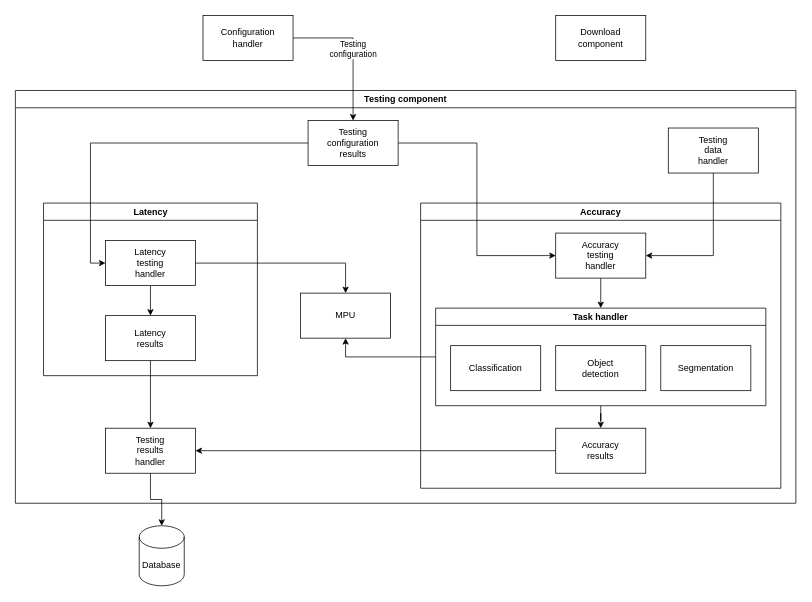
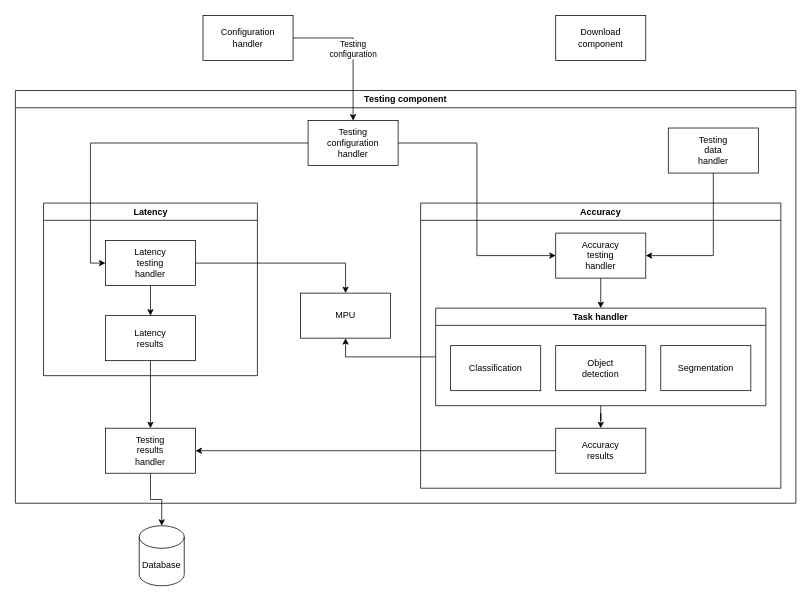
  <mxCell id="0" />
  <mxCell id="1" parent="0" />
  <mxCell id="2" value="Testing component" style="swimlane;whiteSpace=wrap;html=1;" vertex="1" parent="1"><mxGeometry x="20" y="120" width="1040" height="550" as="geometry" /></mxCell>
  <mxCell id="3" value="Latency" style="swimlane;whiteSpace=wrap;html=1;startSize=23;" vertex="1" parent="2"><mxGeometry x="37.5" y="150" width="285" height="230" as="geometry" /></mxCell>
  <mxCell id="4" style="edgeStyle=orthogonalEdgeStyle;rounded=0;orthogonalLoop=1;jettySize=auto;html=1;" edge="1" parent="3" source="5" target="6"><mxGeometry relative="1" as="geometry" /></mxCell>
  <mxCell id="5" value="Latency&lt;div&gt;testing&lt;/div&gt;&lt;div&gt;handler&lt;/div&gt;" style="rounded=0;whiteSpace=wrap;html=1;" vertex="1" parent="3"><mxGeometry x="82.5" y="50" width="120" height="60" as="geometry" /></mxCell>
  <mxCell id="6" value="Latency&lt;div&gt;results&lt;/div&gt;" style="rounded=0;whiteSpace=wrap;html=1;" vertex="1" parent="3"><mxGeometry x="82.5" y="150" width="120" height="60" as="geometry" /></mxCell>
  <mxCell id="7" value="Accuracy" style="swimlane;whiteSpace=wrap;html=1;startSize=23;" vertex="1" parent="2"><mxGeometry x="540" y="150" width="480" height="380" as="geometry" /></mxCell>
  <mxCell id="8" style="edgeStyle=orthogonalEdgeStyle;rounded=0;orthogonalLoop=1;jettySize=auto;html=1;" edge="1" parent="7" source="9" target="11"><mxGeometry relative="1" as="geometry" /></mxCell>
  <mxCell id="9" value="Accuracy&lt;div&gt;testing&lt;/div&gt;&lt;div&gt;handler&lt;/div&gt;" style="rounded=0;whiteSpace=wrap;html=1;" vertex="1" parent="7"><mxGeometry x="180" y="40" width="120" height="60" as="geometry" /></mxCell>
  <mxCell id="10" style="edgeStyle=orthogonalEdgeStyle;rounded=0;orthogonalLoop=1;jettySize=auto;html=1;exitX=0.5;exitY=1;exitDx=0;exitDy=0;" edge="1" parent="7" source="11" target="15"><mxGeometry relative="1" as="geometry" /></mxCell>
  <mxCell id="11" value="Task handler" style="swimlane;whiteSpace=wrap;html=1;startSize=23;" vertex="1" parent="7"><mxGeometry x="20" y="140" width="440" height="130" as="geometry" /></mxCell>
  <mxCell id="12" value="Classification" style="rounded=0;whiteSpace=wrap;html=1;" vertex="1" parent="11"><mxGeometry x="20" y="50" width="120" height="60" as="geometry" /></mxCell>
  <mxCell id="13" value="Object&lt;div&gt;detection&lt;/div&gt;" style="rounded=0;whiteSpace=wrap;html=1;" vertex="1" parent="11"><mxGeometry x="160" y="50" width="120" height="60" as="geometry" /></mxCell>
  <mxCell id="14" value="Segmentation" style="rounded=0;whiteSpace=wrap;html=1;" vertex="1" parent="11"><mxGeometry x="300" y="50" width="120" height="60" as="geometry" /></mxCell>
  <mxCell id="15" value="Accuracy&lt;div&gt;results&lt;/div&gt;" style="rounded=0;whiteSpace=wrap;html=1;" vertex="1" parent="7"><mxGeometry x="180" y="300" width="120" height="60" as="geometry" /></mxCell>
  <mxCell id="16" style="edgeStyle=orthogonalEdgeStyle;rounded=0;orthogonalLoop=1;jettySize=auto;html=1;entryX=0;entryY=0.5;entryDx=0;entryDy=0;" edge="1" parent="2" source="18" target="5"><mxGeometry relative="1" as="geometry" /></mxCell>
  <mxCell id="17" style="edgeStyle=orthogonalEdgeStyle;rounded=0;orthogonalLoop=1;jettySize=auto;html=1;entryX=0;entryY=0.5;entryDx=0;entryDy=0;" edge="1" parent="2" source="18" target="9"><mxGeometry relative="1" as="geometry" /></mxCell>
- <mxCell id="18" value="Testing&lt;div&gt;configuration&lt;/div&gt;&lt;div&gt;results&lt;/div&gt;" style="rounded=0;whiteSpace=wrap;html=1;" vertex="1" parent="2"><mxGeometry x="390" y="40" width="120" height="60" as="geometry" /></mxCell>
+ <mxCell id="18" value="Testing&lt;div&gt;configuration&lt;/div&gt;&lt;div&gt;handler&lt;/div&gt;" style="rounded=0;whiteSpace=wrap;html=1;" vertex="1" parent="2"><mxGeometry x="390" y="40" width="120" height="60" as="geometry" /></mxCell>
  <mxCell id="19" value="MPU" style="rounded=0;whiteSpace=wrap;html=1;" vertex="1" parent="2"><mxGeometry x="380" y="270" width="120" height="60" as="geometry" /></mxCell>
  <mxCell id="20" value="Testing&lt;div&gt;results&lt;/div&gt;&lt;div&gt;handler&lt;/div&gt;" style="rounded=0;whiteSpace=wrap;html=1;" vertex="1" parent="2"><mxGeometry x="120" y="450" width="120" height="60" as="geometry" /></mxCell>
  <mxCell id="21" style="edgeStyle=orthogonalEdgeStyle;rounded=0;orthogonalLoop=1;jettySize=auto;html=1;exitX=0;exitY=0.5;exitDx=0;exitDy=0;" edge="1" parent="2" source="15" target="20"><mxGeometry relative="1" as="geometry" /></mxCell>
  <mxCell id="22" style="edgeStyle=orthogonalEdgeStyle;rounded=0;orthogonalLoop=1;jettySize=auto;html=1;exitX=0.5;exitY=1;exitDx=0;exitDy=0;" edge="1" parent="2" source="6" target="20"><mxGeometry relative="1" as="geometry" /></mxCell>
  <mxCell id="23" style="edgeStyle=orthogonalEdgeStyle;rounded=0;orthogonalLoop=1;jettySize=auto;html=1;exitX=1;exitY=0.5;exitDx=0;exitDy=0;entryX=0.5;entryY=0;entryDx=0;entryDy=0;" edge="1" parent="2" source="5" target="19"><mxGeometry relative="1" as="geometry" /></mxCell>
  <mxCell id="24" style="edgeStyle=orthogonalEdgeStyle;rounded=0;orthogonalLoop=1;jettySize=auto;html=1;exitX=0;exitY=0.5;exitDx=0;exitDy=0;entryX=0.5;entryY=1;entryDx=0;entryDy=0;" edge="1" parent="2" source="11" target="19"><mxGeometry relative="1" as="geometry" /></mxCell>
  <mxCell id="25" value="Database" style="shape=cylinder3;whiteSpace=wrap;html=1;boundedLbl=1;backgroundOutline=1;size=15;" vertex="1" parent="1"><mxGeometry x="185" y="700" width="60" height="80" as="geometry" /></mxCell>
  <mxCell id="26" value="Testing&lt;div&gt;configuration&lt;/div&gt;" style="edgeStyle=orthogonalEdgeStyle;rounded=0;orthogonalLoop=1;jettySize=auto;html=1;" edge="1" parent="1" source="27" target="18"><mxGeometry relative="1" as="geometry" /></mxCell>
  <mxCell id="27" value="Configuration&lt;div&gt;handler&lt;/div&gt;" style="rounded=0;whiteSpace=wrap;html=1;" vertex="1" parent="1"><mxGeometry x="270" y="20" width="120" height="60" as="geometry" /></mxCell>
  <mxCell id="28" style="edgeStyle=orthogonalEdgeStyle;rounded=0;orthogonalLoop=1;jettySize=auto;html=1;entryX=0.5;entryY=0;entryDx=0;entryDy=0;entryPerimeter=0;" edge="1" parent="1" source="20" target="25"><mxGeometry relative="1" as="geometry" /></mxCell>
  <mxCell id="29" style="edgeStyle=orthogonalEdgeStyle;rounded=0;orthogonalLoop=1;jettySize=auto;html=1;entryX=1;entryY=0.5;entryDx=0;entryDy=0;exitX=0.5;exitY=1;exitDx=0;exitDy=0;" edge="1" parent="1" source="30" target="9"><mxGeometry relative="1" as="geometry" /></mxCell>
  <mxCell id="30" value="Testing&lt;div&gt;data&lt;/div&gt;&lt;div&gt;handler&lt;/div&gt;" style="rounded=0;whiteSpace=wrap;html=1;" vertex="1" parent="1"><mxGeometry x="890" y="170" width="120" height="60" as="geometry" /></mxCell>
  <mxCell id="31" value="Download&lt;div&gt;component&lt;/div&gt;" style="rounded=0;whiteSpace=wrap;html=1;" vertex="1" parent="1"><mxGeometry x="740" y="20" width="120" height="60" as="geometry" /></mxCell>
